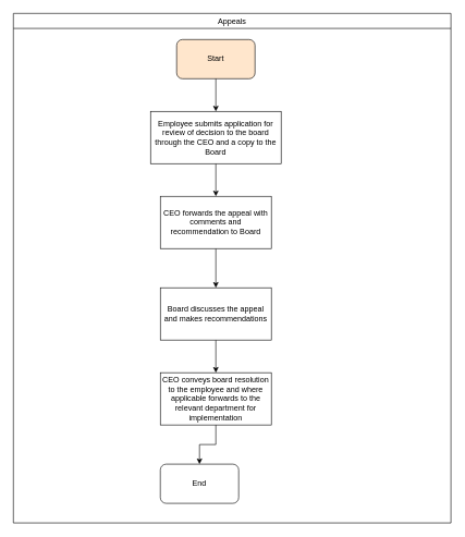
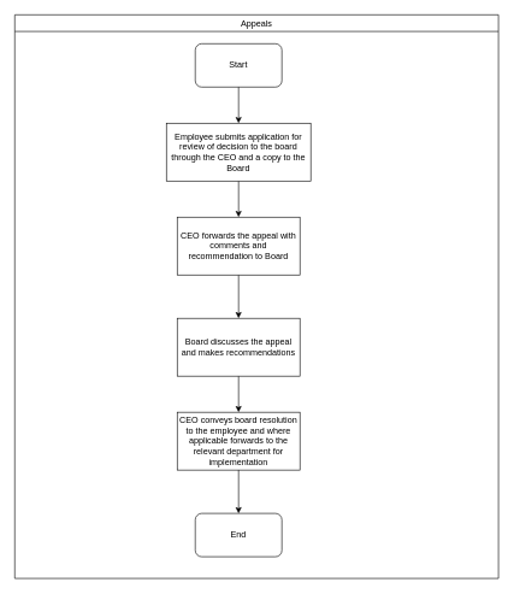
  <mxCell id="0" />
  <mxCell id="1" parent="0" />
  <mxCell id="2" value="Appeals" style="swimlane;fontStyle=0" vertex="1" parent="1"><mxGeometry x="20" y="20" width="670" height="780" as="geometry" /></mxCell>
- <mxCell id="3" value="Start" style="rounded=1;whiteSpace=wrap;html=1;fillColor=#ffe6cc;" vertex="1" parent="2"><mxGeometry x="250" y="40" width="120" height="60" as="geometry" /></mxCell>
+ <mxCell id="3" value="Start" style="rounded=1;whiteSpace=wrap;html=1;" vertex="1" parent="2"><mxGeometry x="250" y="40" width="120" height="60" as="geometry" /></mxCell>
  <mxCell id="4" value="" style="edgeStyle=orthogonalEdgeStyle;rounded=0;orthogonalLoop=1;jettySize=auto;html=1;" edge="1" parent="2" source="5" target="8"><mxGeometry relative="1" as="geometry" /></mxCell>
  <mxCell id="5" value="Employee submits &lt;span lang=&quot;EN-GB&quot;&gt;application for review of decision to the board through the CEO and a copy to the Board&lt;/span&gt;" style="rounded=0;whiteSpace=wrap;html=1;" vertex="1" parent="2"><mxGeometry x="210" y="150" width="200" height="80" as="geometry" /></mxCell>
  <mxCell id="6" value="" style="edgeStyle=orthogonalEdgeStyle;rounded=0;orthogonalLoop=1;jettySize=auto;html=1;" edge="1" parent="2" source="3" target="5"><mxGeometry relative="1" as="geometry"><mxPoint x="310" y="180" as="targetPoint" /></mxGeometry></mxCell>
  <mxCell id="7" value="" style="edgeStyle=orthogonalEdgeStyle;rounded=0;orthogonalLoop=1;jettySize=auto;html=1;" edge="1" parent="2" source="8" target="10"><mxGeometry relative="1" as="geometry" /></mxCell>
  <mxCell id="8" value="&lt;span lang=&quot;EN-GB&quot;&gt;CEO forwards the appeal with comments and recommendation to Board&lt;/span&gt;" style="rounded=0;whiteSpace=wrap;html=1;" vertex="1" parent="2"><mxGeometry x="225" y="280" width="170" height="80" as="geometry" /></mxCell>
  <mxCell id="9" value="" style="edgeStyle=orthogonalEdgeStyle;rounded=0;orthogonalLoop=1;jettySize=auto;html=1;" edge="1" parent="2" source="10" target="11"><mxGeometry relative="1" as="geometry" /></mxCell>
  <mxCell id="10" value="&lt;span lang=&quot;EN-GB&quot;&gt;Board discusses the appeal and makes recommendations&lt;/span&gt;" style="rounded=0;whiteSpace=wrap;html=1;" vertex="1" parent="2"><mxGeometry x="225" y="420" width="170" height="80" as="geometry" /></mxCell>
  <mxCell id="11" value="CEO conveys board resolution to the employee and where applicable forwards to the relevant department for implementation" style="rounded=0;whiteSpace=wrap;html=1;" vertex="1" parent="2"><mxGeometry x="225" y="550" width="170" height="80" as="geometry" /></mxCell>
- <mxCell id="12" value="End" style="rounded=1;whiteSpace=wrap;html=1;" vertex="1" parent="1"><mxGeometry x="245" y="710" width="120" height="60" as="geometry" /></mxCell>
+ <mxCell id="12" value="End" style="rounded=1;whiteSpace=wrap;html=1;" vertex="1" parent="1"><mxGeometry x="270" y="710" width="120" height="60" as="geometry" /></mxCell>
  <mxCell id="13" value="" style="edgeStyle=orthogonalEdgeStyle;rounded=0;orthogonalLoop=1;jettySize=auto;html=1;" edge="1" parent="1" source="11" target="12"><mxGeometry relative="1" as="geometry"><mxPoint x="330" y="740" as="targetPoint" /></mxGeometry></mxCell>
